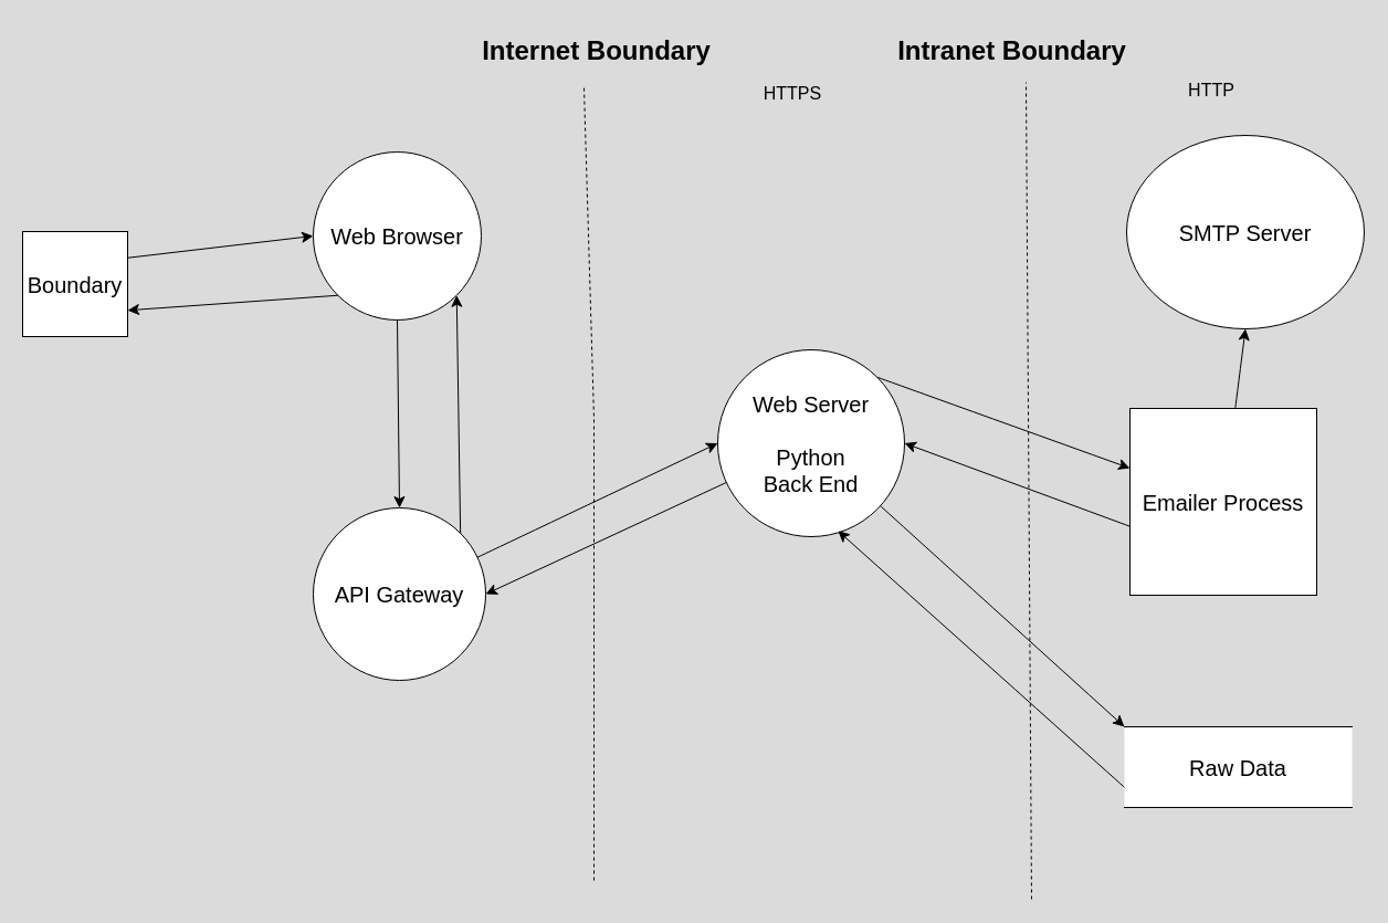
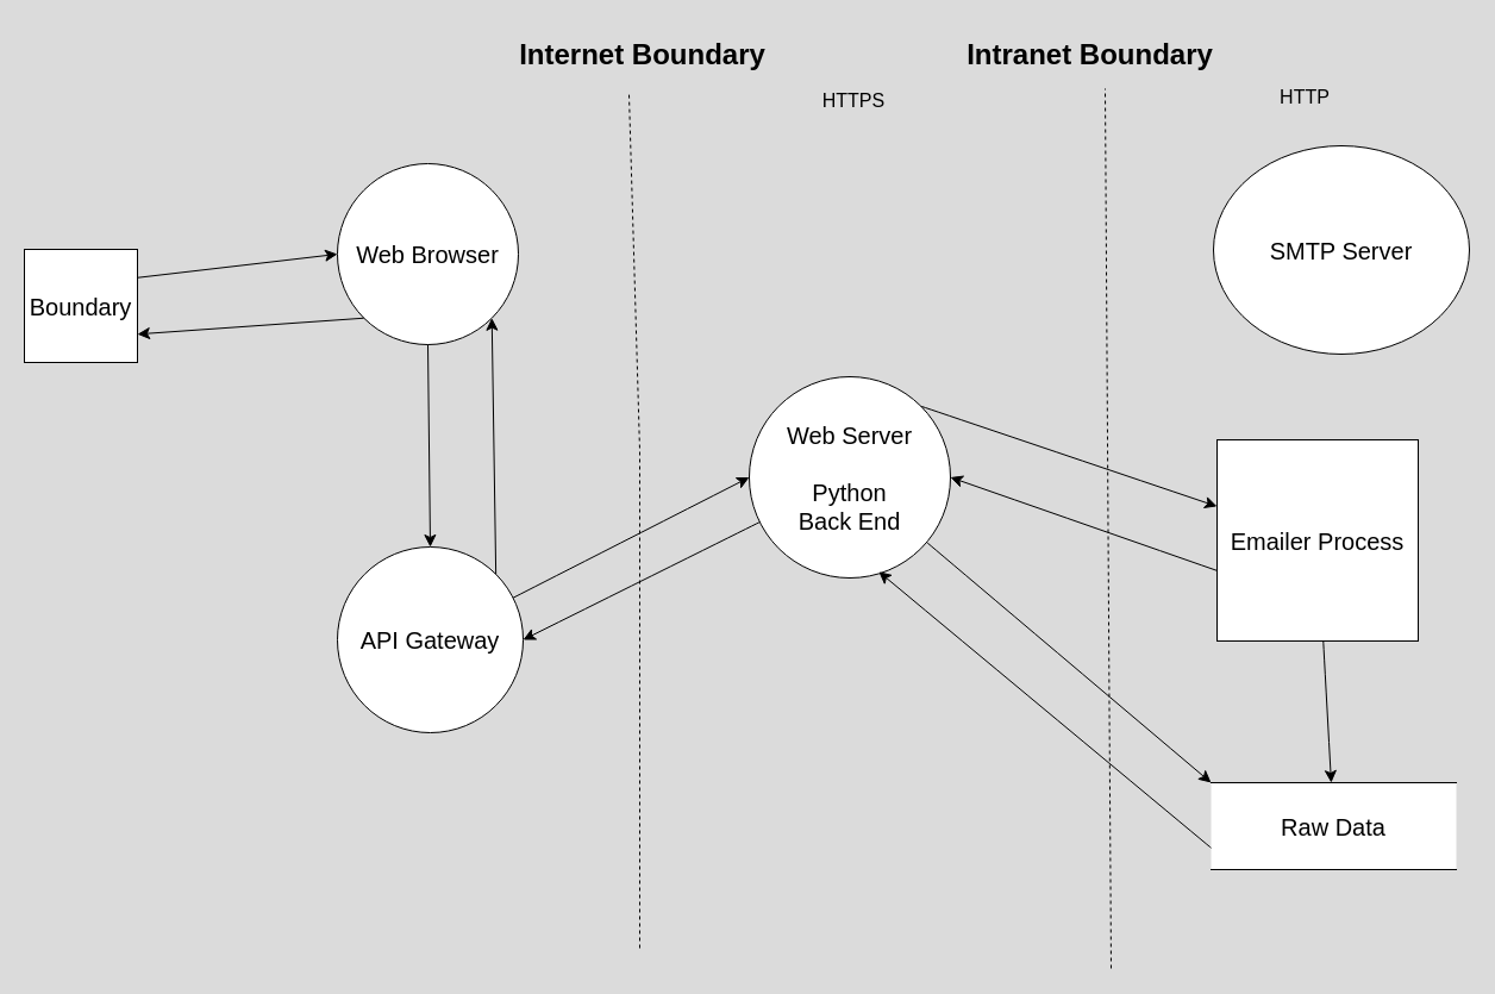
  <mxCell id="0" />
  <mxCell id="1" parent="0" />
  <mxCell id="2" value="" style="endArrow=none;dashed=1;html=1;rounded=0;fontSize=12;startSize=8;endSize=8;" parent="1" edge="1"><mxGeometry width="50" height="50" relative="1" as="geometry"><mxPoint x="537" y="796" as="sourcePoint" /><mxPoint x="528" y="79" as="targetPoint" /><Array as="points"><mxPoint x="537" y="378" /></Array></mxGeometry></mxCell>
  <mxCell id="3" value="" style="endArrow=none;dashed=1;html=1;rounded=0;fontSize=12;startSize=8;endSize=8;" parent="1" edge="1"><mxGeometry width="50" height="50" relative="1" as="geometry"><mxPoint x="933" y="813" as="sourcePoint" /><mxPoint x="928" y="74" as="targetPoint" /></mxGeometry></mxCell>
  <mxCell id="4" value="Intranet Boundary" style="text;strokeColor=none;fillColor=none;html=1;fontSize=24;fontStyle=1;verticalAlign=middle;align=center;" parent="1" vertex="1"><mxGeometry x="811" y="26" width="208" height="40" as="geometry" /></mxCell>
  <mxCell id="5" value="Internet Boundary" style="text;strokeColor=none;fillColor=none;html=1;fontSize=24;fontStyle=1;verticalAlign=middle;align=center;" parent="1" vertex="1"><mxGeometry x="435" y="20" width="208" height="52" as="geometry" /></mxCell>
  <mxCell id="6" value="Web Browser" style="ellipse;whiteSpace=wrap;html=1;aspect=fixed;fontSize=20;" parent="1" vertex="1"><mxGeometry x="283" y="137" width="152" height="152" as="geometry" /></mxCell>
  <mxCell id="7" style="edgeStyle=none;curved=1;rounded=0;orthogonalLoop=1;jettySize=auto;html=1;entryX=0;entryY=0.5;entryDx=0;entryDy=0;fontSize=12;startSize=8;endSize=8;" parent="1" source="8" target="15" edge="1"><mxGeometry relative="1" as="geometry" /></mxCell>
  <mxCell id="8" value="API Gateway" style="ellipse;whiteSpace=wrap;html=1;aspect=fixed;fontSize=20;" parent="1" vertex="1"><mxGeometry x="283" y="459" width="156" height="156" as="geometry" /></mxCell>
  <mxCell id="9" style="edgeStyle=none;curved=1;rounded=0;orthogonalLoop=1;jettySize=auto;html=1;entryX=1;entryY=0.5;entryDx=0;entryDy=0;fontSize=12;startSize=8;endSize=8;exitX=1;exitY=1;exitDx=0;exitDy=0;" parent="1" source="11" target="15" edge="1"><mxGeometry relative="1" as="geometry" /></mxCell>
- <mxCell id="10" style="edgeStyle=none;curved=1;rounded=0;orthogonalLoop=1;jettySize=auto;html=1;entryX=0.5;entryY=1;entryDx=0;entryDy=0;fontSize=12;startSize=8;endSize=8;" parent="1" source="11" target="12" edge="1"><mxGeometry relative="1" as="geometry" /></mxCell>
+ <mxCell id="10" style="edgeStyle=none;curved=1;rounded=0;orthogonalLoop=1;jettySize=auto;html=1;fontSize=12;startSize=8;endSize=8;" parent="1" source="11" target="22" edge="1"><mxGeometry relative="1" as="geometry" /></mxCell>
  <mxCell id="11" value="Emailer Process" style="whiteSpace=wrap;html=1;aspect=fixed;fontSize=20;rounded=0;" parent="1" vertex="1"><mxGeometry x="1022" y="369" width="169" height="169" as="geometry" /></mxCell>
  <mxCell id="12" value="SMTP Server" style="ellipse;whiteSpace=wrap;html=1;aspect=fixed;fontSize=20;" parent="1" vertex="1"><mxGeometry x="1019" y="122" width="215" height="175" as="geometry" /></mxCell>
  <mxCell id="13" style="edgeStyle=none;curved=1;rounded=0;orthogonalLoop=1;jettySize=auto;html=1;entryX=1;entryY=0.5;entryDx=0;entryDy=0;fontSize=12;startSize=8;endSize=8;" parent="1" source="15" target="8" edge="1"><mxGeometry relative="1" as="geometry" /></mxCell>
  <mxCell id="14" style="edgeStyle=none;curved=1;rounded=0;orthogonalLoop=1;jettySize=auto;html=1;entryX=0;entryY=0;entryDx=0;entryDy=0;fontSize=12;startSize=8;endSize=8;" parent="1" source="15" target="22" edge="1"><mxGeometry relative="1" as="geometry" /></mxCell>
- <mxCell id="15" value="Web Server&lt;br&gt;&lt;br&gt;Python &lt;br&gt;Back End" style="ellipse;whiteSpace=wrap;html=1;aspect=fixed;fontSize=20;" parent="1" vertex="1"><mxGeometry x="649" y="316" width="169" height="169" as="geometry" /></mxCell>
+ <mxCell id="15" value="Web Server&lt;br&gt;&lt;br&gt;Python &lt;br&gt;Back End" style="ellipse;whiteSpace=wrap;html=1;aspect=fixed;fontSize=20;" parent="1" vertex="1"><mxGeometry x="629" y="316" width="169" height="169" as="geometry" /></mxCell>
  <mxCell id="16" value="" style="endArrow=classic;html=1;rounded=0;fontSize=12;startSize=8;endSize=8;entryX=0;entryY=0.5;entryDx=0;entryDy=0;exitX=0.25;exitY=0;exitDx=0;exitDy=0;" parent="1" source="17" target="6" edge="1"><mxGeometry width="50" height="50" relative="1" as="geometry"><mxPoint x="139" y="205" as="sourcePoint" /><mxPoint x="673" y="363" as="targetPoint" /></mxGeometry></mxCell>
  <mxCell id="17" value="&lt;div style=&quot;direction: rtl; font-size: 20px;&quot;&gt;&lt;font style=&quot;font-size: 20px;&quot;&gt;Boundary&lt;/font&gt;&lt;/div&gt;" style="whiteSpace=wrap;html=1;aspect=fixed;fontSize=20;direction=south;" parent="1" vertex="1"><mxGeometry x="20" y="209" width="95" height="95" as="geometry" /></mxCell>
  <mxCell id="18" value="" style="endArrow=classic;html=1;rounded=0;fontSize=12;startSize=8;endSize=8;entryX=0.75;entryY=0;entryDx=0;entryDy=0;exitX=0;exitY=1;exitDx=0;exitDy=0;" parent="1" source="6" target="17" edge="1"><mxGeometry width="50" height="50" relative="1" as="geometry"><mxPoint x="125" y="243" as="sourcePoint" /><mxPoint x="293" y="223" as="targetPoint" /><Array as="points" /></mxGeometry></mxCell>
  <mxCell id="19" value="" style="endArrow=classic;html=1;rounded=0;fontSize=12;startSize=8;endSize=8;exitX=0.5;exitY=1;exitDx=0;exitDy=0;entryX=0.5;entryY=0;entryDx=0;entryDy=0;" parent="1" source="6" target="8" edge="1"><mxGeometry width="50" height="50" relative="1" as="geometry"><mxPoint x="623" y="413" as="sourcePoint" /><mxPoint x="673" y="363" as="targetPoint" /></mxGeometry></mxCell>
  <mxCell id="20" value="" style="endArrow=classic;html=1;rounded=0;fontSize=12;startSize=8;endSize=8;entryX=1;entryY=1;entryDx=0;entryDy=0;exitX=1;exitY=0;exitDx=0;exitDy=0;" parent="1" source="8" target="6" edge="1"><mxGeometry width="50" height="50" relative="1" as="geometry"><mxPoint x="623" y="413" as="sourcePoint" /><mxPoint x="673" y="363" as="targetPoint" /></mxGeometry></mxCell>
  <mxCell id="21" style="edgeStyle=none;curved=1;rounded=0;orthogonalLoop=1;jettySize=auto;html=1;fontSize=12;startSize=8;endSize=8;exitX=1;exitY=0;exitDx=0;exitDy=0;" parent="1" source="15" target="11" edge="1"><mxGeometry relative="1" as="geometry" /></mxCell>
  <mxCell id="22" value="Raw Data" style="html=1;dashed=0;whiteSpace=wrap;shape=partialRectangle;right=0;left=0;fontSize=20;" parent="1" vertex="1"><mxGeometry x="1017" y="657" width="206" height="73" as="geometry" /></mxCell>
  <mxCell id="23" style="edgeStyle=none;curved=1;rounded=0;orthogonalLoop=1;jettySize=auto;html=1;entryX=0.644;entryY=0.969;entryDx=0;entryDy=0;entryPerimeter=0;fontSize=12;startSize=8;endSize=8;exitX=0;exitY=0.75;exitDx=0;exitDy=0;" parent="1" source="22" target="15" edge="1"><mxGeometry relative="1" as="geometry"><mxPoint x="998" y="710" as="sourcePoint" /></mxGeometry></mxCell>
  <mxCell id="24" value="HTTP" style="text;strokeColor=none;fillColor=none;html=1;align=center;verticalAlign=middle;whiteSpace=wrap;rounded=0;fontSize=16;" parent="1" vertex="1"><mxGeometry x="1066" y="66" width="60" height="30" as="geometry" /></mxCell>
  <mxCell id="25" value="HTTPS" style="text;strokeColor=none;fillColor=none;html=1;align=center;verticalAlign=middle;whiteSpace=wrap;rounded=0;fontSize=16;" parent="1" vertex="1"><mxGeometry x="687" y="56" width="60" height="55" as="geometry" /></mxCell>
